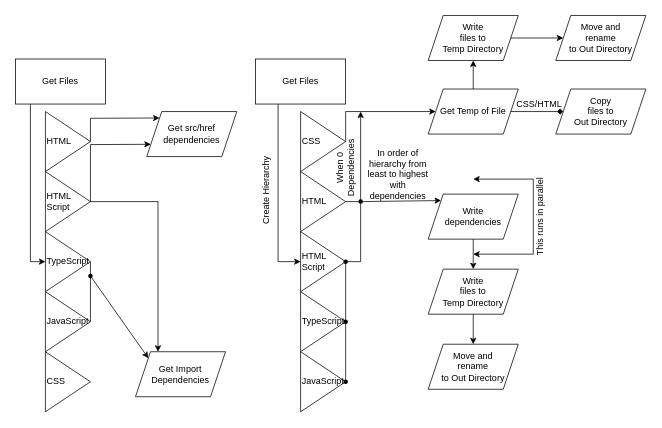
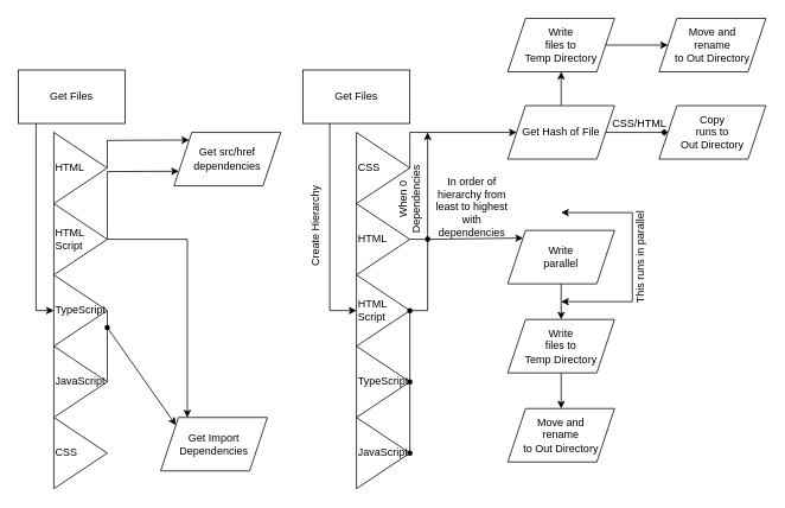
  <mxCell id="0" />
  <mxCell id="1" parent="0" />
  <mxCell id="2" value="Get Files" style="rounded=0;whiteSpace=wrap;html=1;fillColor=none;" parent="1" vertex="1"><mxGeometry x="20" y="78" width="120" height="60" as="geometry" /></mxCell>
  <mxCell id="3" value="HTML" style="triangle;whiteSpace=wrap;html=1;fillColor=none;align=left;" parent="1" vertex="1"><mxGeometry x="60" y="148" width="60" height="80" as="geometry" /></mxCell>
  <mxCell id="4" value="HTML Script" style="triangle;whiteSpace=wrap;html=1;fillColor=none;align=left;" parent="1" vertex="1"><mxGeometry x="60" y="228" width="60" height="80" as="geometry" /></mxCell>
  <mxCell id="5" value="TypeScript" style="triangle;whiteSpace=wrap;html=1;fillColor=none;align=left;" parent="1" vertex="1"><mxGeometry x="60" y="308" width="60" height="80" as="geometry" /></mxCell>
  <mxCell id="6" value="JavaScript" style="triangle;whiteSpace=wrap;html=1;fillColor=none;align=left;" parent="1" vertex="1"><mxGeometry x="60" y="388" width="60" height="80" as="geometry" /></mxCell>
  <mxCell id="7" value="CSS" style="triangle;whiteSpace=wrap;html=1;fillColor=none;align=left;" parent="1" vertex="1"><mxGeometry x="60" y="468" width="60" height="80" as="geometry" /></mxCell>
  <mxCell id="8" value="Get src/href dependencies" style="shape=parallelogram;perimeter=parallelogramPerimeter;whiteSpace=wrap;html=1;fixedSize=1;fillColor=none;align=center;" parent="1" vertex="1"><mxGeometry x="195" y="148" width="120" height="60" as="geometry" /></mxCell>
  <mxCell id="9" value="Get Import&lt;br&gt;Dependencies" style="shape=parallelogram;perimeter=parallelogramPerimeter;whiteSpace=wrap;html=1;fixedSize=1;fillColor=none;align=center;" parent="1" vertex="1"><mxGeometry x="180" y="468" width="120" height="60" as="geometry" /></mxCell>
  <mxCell id="10" value="" style="endArrow=classic;html=1;rounded=0;exitDx=0;exitDy=0;entryX=0;entryY=0;entryDx=0;entryDy=0;startArrow=none;" parent="1" source="12" target="9" edge="1"><mxGeometry width="50" height="50" relative="1" as="geometry"><mxPoint x="380" y="348" as="sourcePoint" /><mxPoint x="430" y="298" as="targetPoint" /><Array as="points"><mxPoint x="120" y="367" /></Array></mxGeometry></mxCell>
  <mxCell id="11" value="" style="endArrow=none;html=1;rounded=0;exitX=1;exitY=0.5;exitDx=0;exitDy=0;" parent="1" source="6" edge="1"><mxGeometry width="50" height="50" relative="1" as="geometry"><mxPoint x="380" y="348" as="sourcePoint" /><mxPoint x="120" y="368" as="targetPoint" /></mxGeometry></mxCell>
  <mxCell id="12" value="" style="shape=waypoint;sketch=0;fillStyle=solid;size=6;pointerEvents=1;points=[];fillColor=none;resizable=0;rotatable=0;perimeter=centerPerimeter;snapToPoint=1;align=center;" parent="1" vertex="1"><mxGeometry x="100" y="347" width="40" height="40" as="geometry" /></mxCell>
  <mxCell id="13" value="" style="endArrow=none;html=1;rounded=0;exitX=1;exitY=0.5;exitDx=0;exitDy=0;entryDx=0;entryDy=0;" parent="1" source="5" edge="1"><mxGeometry width="50" height="50" relative="1" as="geometry"><mxPoint x="120" y="347" as="sourcePoint" /><mxPoint x="120" y="367" as="targetPoint" /><Array as="points" /></mxGeometry></mxCell>
  <mxCell id="14" value="" style="endArrow=classic;html=1;rounded=0;exitX=1;exitY=0.5;exitDx=0;exitDy=0;entryX=0;entryY=0;entryDx=0;entryDy=0;" parent="1" source="3" target="8" edge="1"><mxGeometry width="50" height="50" relative="1" as="geometry"><mxPoint x="380" y="348" as="sourcePoint" /><mxPoint x="430" y="298" as="targetPoint" /><Array as="points"><mxPoint x="120" y="157" /></Array></mxGeometry></mxCell>
  <mxCell id="15" value="" style="endArrow=classic;html=1;rounded=0;exitX=1;exitY=0.5;exitDx=0;exitDy=0;entryX=0;entryY=0.75;entryDx=0;entryDy=0;" parent="1" source="4" target="8" edge="1"><mxGeometry width="50" height="50" relative="1" as="geometry"><mxPoint x="380" y="348" as="sourcePoint" /><mxPoint x="430" y="298" as="targetPoint" /><Array as="points"><mxPoint x="120" y="192" /></Array></mxGeometry></mxCell>
  <mxCell id="16" value="" style="endArrow=classic;html=1;rounded=0;exitX=1;exitY=0.5;exitDx=0;exitDy=0;entryX=0.25;entryY=0;entryDx=0;entryDy=0;" parent="1" source="4" target="9" edge="1"><mxGeometry width="50" height="50" relative="1" as="geometry"><mxPoint x="380" y="348" as="sourcePoint" /><mxPoint x="430" y="298" as="targetPoint" /><Array as="points"><mxPoint x="210" y="268" /></Array></mxGeometry></mxCell>
  <mxCell id="17" value="" style="endArrow=classic;html=1;rounded=0;entryX=0;entryY=0.5;entryDx=0;entryDy=0;" parent="1" target="5" edge="1"><mxGeometry width="50" height="50" relative="1" as="geometry"><mxPoint x="40" y="138" as="sourcePoint" /><mxPoint x="430" y="298" as="targetPoint" /><Array as="points"><mxPoint x="40" y="348" /></Array></mxGeometry></mxCell>
  <mxCell id="18" value="Get Files" style="rounded=0;whiteSpace=wrap;html=1;fillColor=none;align=center;" parent="1" vertex="1"><mxGeometry x="340" y="78" width="120" height="60" as="geometry" /></mxCell>
  <mxCell id="19" value="HTML Script" style="triangle;whiteSpace=wrap;html=1;fillColor=none;align=left;" parent="1" vertex="1"><mxGeometry x="400" y="308" width="60" height="80" as="geometry" /></mxCell>
  <mxCell id="20" value="TypeScript" style="triangle;whiteSpace=wrap;html=1;fillColor=none;align=left;" parent="1" vertex="1"><mxGeometry x="400" y="388" width="60" height="80" as="geometry" /></mxCell>
  <mxCell id="21" value="JavaScript" style="triangle;whiteSpace=wrap;html=1;fillColor=none;align=left;" parent="1" vertex="1"><mxGeometry x="400" y="468" width="60" height="80" as="geometry" /></mxCell>
  <mxCell id="22" value="CSS" style="triangle;whiteSpace=wrap;html=1;fillColor=none;align=left;" parent="1" vertex="1"><mxGeometry x="400" y="148" width="60" height="80" as="geometry" /></mxCell>
  <mxCell id="23" value="HTML" style="triangle;whiteSpace=wrap;html=1;fillColor=none;align=left;" parent="1" vertex="1"><mxGeometry x="400" y="228" width="60" height="80" as="geometry" /></mxCell>
- <mxCell id="24" value="Write&lt;br&gt;dependencies" style="shape=parallelogram;perimeter=parallelogramPerimeter;whiteSpace=wrap;html=1;fixedSize=1;fillColor=none;align=center;" parent="1" vertex="1"><mxGeometry x="570" y="258" width="120" height="60" as="geometry" /></mxCell>
- <mxCell id="25" value="Get Temp of File" style="shape=parallelogram;perimeter=parallelogramPerimeter;whiteSpace=wrap;html=1;fixedSize=1;fillColor=none;align=center;" parent="1" vertex="1"><mxGeometry x="570" y="118" width="120" height="60" as="geometry" /></mxCell>
- <mxCell id="26" value="Copy&lt;br&gt;files to&lt;br&gt;Out Directory" style="shape=parallelogram;perimeter=parallelogramPerimeter;whiteSpace=wrap;html=1;fixedSize=1;fillColor=none;align=center;" parent="1" vertex="1"><mxGeometry x="740" y="118" width="120" height="60" as="geometry" /></mxCell>
+ <mxCell id="24" value="Write&lt;br&gt;parallel" style="shape=parallelogram;perimeter=parallelogramPerimeter;whiteSpace=wrap;html=1;fixedSize=1;fillColor=none;align=center;" parent="1" vertex="1"><mxGeometry x="570" y="258" width="120" height="60" as="geometry" /></mxCell>
+ <mxCell id="25" value="Get Hash of File" style="shape=parallelogram;perimeter=parallelogramPerimeter;whiteSpace=wrap;html=1;fixedSize=1;fillColor=none;align=center;" parent="1" vertex="1"><mxGeometry x="570" y="118" width="120" height="60" as="geometry" /></mxCell>
+ <mxCell id="26" value="Copy&lt;br&gt;runs to&lt;br&gt;Out Directory" style="shape=parallelogram;perimeter=parallelogramPerimeter;whiteSpace=wrap;html=1;fixedSize=1;fillColor=none;align=center;" parent="1" vertex="1"><mxGeometry x="740" y="118" width="120" height="60" as="geometry" /></mxCell>
  <mxCell id="27" value="Move and&lt;br&gt;rename&lt;br&gt;to Out Directory" style="shape=parallelogram;perimeter=parallelogramPerimeter;whiteSpace=wrap;html=1;fixedSize=1;fillColor=none;align=center;" parent="1" vertex="1"><mxGeometry x="570" y="458" width="120" height="60" as="geometry" /></mxCell>
  <mxCell id="28" value="" style="endArrow=classic;html=1;rounded=0;exitX=0.25;exitY=1;exitDx=0;exitDy=0;entryX=0;entryY=0.5;entryDx=0;entryDy=0;" parent="1" source="18" target="19" edge="1"><mxGeometry width="50" height="50" relative="1" as="geometry"><mxPoint x="340" y="318" as="sourcePoint" /><mxPoint x="390" y="268" as="targetPoint" /><Array as="points"><mxPoint x="370" y="348" /></Array></mxGeometry></mxCell>
  <mxCell id="29" value="Create Hierarchy" style="text;html=1;strokeColor=none;fillColor=none;align=center;verticalAlign=middle;whiteSpace=wrap;rounded=0;rotation=-90;" parent="1" vertex="1"><mxGeometry x="305" y="238" width="100" height="30" as="geometry" /></mxCell>
  <mxCell id="30" value="" style="endArrow=classic;html=1;rounded=0;exitDx=0;exitDy=0;entryX=0;entryY=0;entryDx=0;entryDy=0;startArrow=none;" parent="1" source="32" target="24" edge="1"><mxGeometry width="50" height="50" relative="1" as="geometry"><mxPoint x="340" y="308" as="sourcePoint" /><mxPoint x="390" y="258" as="targetPoint" /></mxGeometry></mxCell>
  <mxCell id="31" value="" style="endArrow=classic;html=1;rounded=0;exitX=1;exitY=0.5;exitDx=0;exitDy=0;entryX=0;entryY=0.5;entryDx=0;entryDy=0;" parent="1" source="22" target="25" edge="1"><mxGeometry width="50" height="50" relative="1" as="geometry"><mxPoint x="340" y="308" as="sourcePoint" /><mxPoint x="390" y="258" as="targetPoint" /><Array as="points"><mxPoint x="460" y="148" /></Array></mxGeometry></mxCell>
  <mxCell id="32" value="" style="shape=waypoint;sketch=0;fillStyle=solid;size=6;pointerEvents=1;points=[];fillColor=none;resizable=0;rotatable=0;perimeter=centerPerimeter;snapToPoint=1;align=center;" parent="1" vertex="1"><mxGeometry x="460" y="248" width="40" height="40" as="geometry" /></mxCell>
  <mxCell id="33" value="" style="endArrow=none;html=1;rounded=0;exitX=1;exitY=0.5;exitDx=0;exitDy=0;entryDx=0;entryDy=0;" parent="1" source="23" target="32" edge="1"><mxGeometry width="50" height="50" relative="1" as="geometry"><mxPoint x="460" y="268" as="sourcePoint" /><mxPoint x="517.143" y="266.571" as="targetPoint" /></mxGeometry></mxCell>
  <mxCell id="34" value="" style="endArrow=none;html=1;rounded=0;exitDx=0;exitDy=0;entryX=1;entryY=0.5;entryDx=0;entryDy=0;startArrow=none;" parent="1" source="37" target="19" edge="1"><mxGeometry width="50" height="50" relative="1" as="geometry"><mxPoint x="340" y="308" as="sourcePoint" /><mxPoint x="390" y="258" as="targetPoint" /></mxGeometry></mxCell>
  <mxCell id="35" value="" style="endArrow=none;html=1;rounded=0;exitDx=0;exitDy=0;startArrow=none;" parent="1" source="39" target="32" edge="1"><mxGeometry width="50" height="50" relative="1" as="geometry"><mxPoint x="340" y="308" as="sourcePoint" /><mxPoint x="390" y="258" as="targetPoint" /><Array as="points"><mxPoint x="480" y="348" /></Array></mxGeometry></mxCell>
  <mxCell id="36" value="" style="shape=waypoint;sketch=0;fillStyle=solid;size=6;pointerEvents=1;points=[];fillColor=none;resizable=0;rotatable=0;perimeter=centerPerimeter;snapToPoint=1;align=center;" parent="1" vertex="1"><mxGeometry x="440" y="488" width="40" height="40" as="geometry" /></mxCell>
  <mxCell id="37" value="" style="shape=waypoint;sketch=0;fillStyle=solid;size=6;pointerEvents=1;points=[];fillColor=none;resizable=0;rotatable=0;perimeter=centerPerimeter;snapToPoint=1;align=center;" parent="1" vertex="1"><mxGeometry x="440" y="408" width="40" height="40" as="geometry" /></mxCell>
  <mxCell id="38" value="" style="endArrow=none;html=1;rounded=0;exitX=1;exitY=0.5;exitDx=0;exitDy=0;entryDx=0;entryDy=0;" parent="1" source="21" target="37" edge="1"><mxGeometry width="50" height="50" relative="1" as="geometry"><mxPoint x="460" y="508" as="sourcePoint" /><mxPoint x="460" y="348" as="targetPoint" /></mxGeometry></mxCell>
  <mxCell id="39" value="" style="shape=waypoint;sketch=0;fillStyle=solid;size=6;pointerEvents=1;points=[];fillColor=none;resizable=0;rotatable=0;perimeter=centerPerimeter;snapToPoint=1;align=center;" parent="1" vertex="1"><mxGeometry x="440" y="328" width="40" height="40" as="geometry" /></mxCell>
  <mxCell id="40" value="" style="endArrow=none;html=1;rounded=0;exitX=1;exitY=0.5;exitDx=0;exitDy=0;" parent="1" source="19" target="39" edge="1"><mxGeometry width="50" height="50" relative="1" as="geometry"><mxPoint x="460" y="348" as="sourcePoint" /><mxPoint x="480" y="268" as="targetPoint" /><Array as="points" /></mxGeometry></mxCell>
  <mxCell id="41" value="Write&lt;br&gt;files to&lt;br&gt;Temp Directory" style="shape=parallelogram;perimeter=parallelogramPerimeter;whiteSpace=wrap;html=1;fixedSize=1;fillColor=none;align=center;" parent="1" vertex="1"><mxGeometry x="570" y="358" width="120" height="60" as="geometry" /></mxCell>
  <mxCell id="42" value="" style="endArrow=diamond;html=1;rounded=0;exitX=1;exitY=0.5;exitDx=0;exitDy=0;" parent="1" source="25" target="26" edge="1"><mxGeometry width="50" height="50" relative="1" as="geometry"><mxPoint x="410" y="268" as="sourcePoint" /><mxPoint x="460" y="218" as="targetPoint" /></mxGeometry></mxCell>
  <mxCell id="43" value="CSS/HTML" style="text;html=1;strokeColor=none;fillColor=none;align=center;verticalAlign=middle;whiteSpace=wrap;rounded=0;" parent="1" vertex="1"><mxGeometry x="688" y="123" width="60" height="30" as="geometry" /></mxCell>
  <mxCell id="44" value="" style="endArrow=classic;html=1;rounded=0;exitX=0.5;exitY=1;exitDx=0;exitDy=0;entryX=0.5;entryY=0;entryDx=0;entryDy=0;" parent="1" source="24" target="41" edge="1"><mxGeometry width="50" height="50" relative="1" as="geometry"><mxPoint x="410" y="308" as="sourcePoint" /><mxPoint x="460" y="258" as="targetPoint" /></mxGeometry></mxCell>
  <mxCell id="45" value="" style="endArrow=classic;html=1;rounded=0;exitX=0.5;exitY=1;exitDx=0;exitDy=0;entryX=0.5;entryY=0;entryDx=0;entryDy=0;" parent="1" source="41" target="27" edge="1"><mxGeometry width="50" height="50" relative="1" as="geometry"><mxPoint x="410" y="308" as="sourcePoint" /><mxPoint x="460" y="258" as="targetPoint" /></mxGeometry></mxCell>
  <mxCell id="46" value="In order of hierarchy from least to highest with dependencies" style="text;html=1;strokeColor=none;fillColor=none;align=center;verticalAlign=middle;whiteSpace=wrap;rounded=0;" parent="1" vertex="1"><mxGeometry x="480" y="217" width="100" height="30" as="geometry" /></mxCell>
  <mxCell id="47" value="" style="endArrow=classic;startArrow=classic;html=1;rounded=0;" parent="1" edge="1"><mxGeometry width="50" height="50" relative="1" as="geometry"><mxPoint x="630" y="338" as="sourcePoint" /><mxPoint x="630" y="238" as="targetPoint" /><Array as="points"><mxPoint x="710" y="338" /><mxPoint x="710" y="238" /></Array></mxGeometry></mxCell>
  <mxCell id="48" value="This runs in parallel" style="text;html=1;strokeColor=none;fillColor=none;align=center;verticalAlign=middle;whiteSpace=wrap;rounded=0;rotation=-90;" parent="1" vertex="1"><mxGeometry x="660" y="273" width="120" height="30" as="geometry" /></mxCell>
  <mxCell id="49" value="" style="endArrow=classic;html=1;rounded=0;" parent="1" edge="1"><mxGeometry width="50" height="50" relative="1" as="geometry"><mxPoint x="480" y="268" as="sourcePoint" /><mxPoint x="480" y="148" as="targetPoint" /></mxGeometry></mxCell>
  <mxCell id="50" value="When 0 Dependencies" style="text;html=1;strokeColor=none;fillColor=none;align=center;verticalAlign=middle;whiteSpace=wrap;rounded=0;rotation=-90;" parent="1" vertex="1"><mxGeometry x="430" y="208" width="60" height="30" as="geometry" /></mxCell>
  <mxCell id="51" value="Write&lt;br&gt;files to&lt;br&gt;Temp Directory" style="shape=parallelogram;perimeter=parallelogramPerimeter;whiteSpace=wrap;html=1;fixedSize=1;fillColor=none;align=center;" vertex="1" parent="1"><mxGeometry x="570" y="20" width="120" height="60" as="geometry" /></mxCell>
  <mxCell id="52" value="" style="endArrow=classic;html=1;rounded=0;exitX=0.5;exitY=0;exitDx=0;exitDy=0;entryX=0.5;entryY=1;entryDx=0;entryDy=0;" edge="1" parent="1" source="25" target="51"><mxGeometry width="50" height="50" relative="1" as="geometry"><mxPoint x="510" y="378" as="sourcePoint" /><mxPoint x="560" y="328" as="targetPoint" /></mxGeometry></mxCell>
  <mxCell id="53" value="Move and&lt;br&gt;rename&lt;br&gt;to Out Directory" style="shape=parallelogram;perimeter=parallelogramPerimeter;whiteSpace=wrap;html=1;fixedSize=1;fillColor=none;align=center;" vertex="1" parent="1"><mxGeometry x="740" y="20" width="120" height="60" as="geometry" /></mxCell>
  <mxCell id="54" value="" style="endArrow=classic;html=1;rounded=0;exitX=1;exitY=0.5;exitDx=0;exitDy=0;entryX=0;entryY=0.5;entryDx=0;entryDy=0;" edge="1" parent="1" source="51" target="53"><mxGeometry width="50" height="50" relative="1" as="geometry"><mxPoint x="510" y="350" as="sourcePoint" /><mxPoint x="560" y="300" as="targetPoint" /></mxGeometry></mxCell>
